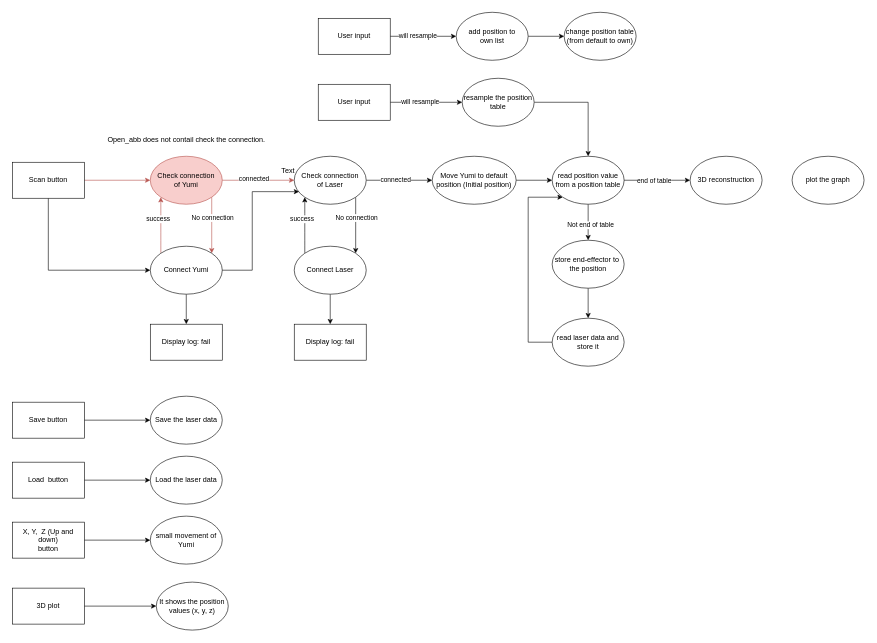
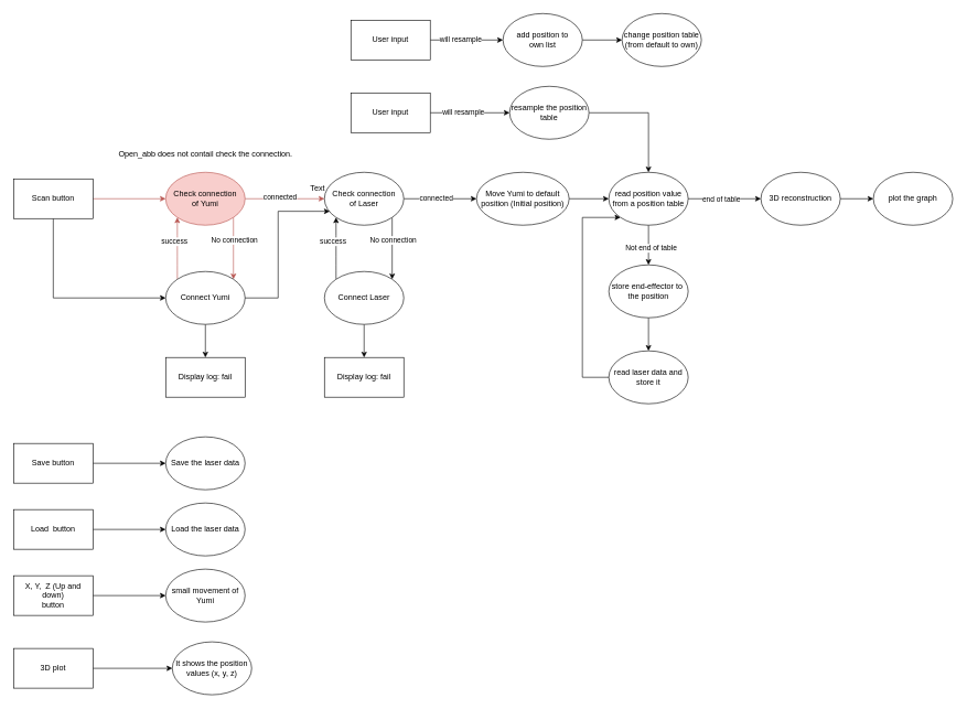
  <mxCell id="0" />
  <mxCell id="1" parent="0" />
  <mxCell id="2" style="edgeStyle=orthogonalEdgeStyle;rounded=0;orthogonalLoop=1;jettySize=auto;html=1;entryX=0;entryY=0.5;entryDx=0;entryDy=0;fillColor=#f8cecc;strokeColor=#b85450;" parent="1" source="4" target="9" edge="1"><mxGeometry relative="1" as="geometry" /></mxCell>
  <mxCell id="3" style="edgeStyle=orthogonalEdgeStyle;rounded=0;orthogonalLoop=1;jettySize=auto;html=1;entryX=0;entryY=0.5;entryDx=0;entryDy=0;exitX=0.5;exitY=1;exitDx=0;exitDy=0;" edge="1" parent="1" source="4" target="13"><mxGeometry relative="1" as="geometry"><mxPoint x="40" y="360" as="sourcePoint" /><mxPoint x="150" y="510" as="targetPoint" /></mxGeometry></mxCell>
  <mxCell id="4" value="Scan button" style="rounded=0;whiteSpace=wrap;html=1;" parent="1" vertex="1"><mxGeometry x="20" y="270" width="120" height="60" as="geometry" /></mxCell>
  <mxCell id="5" style="edgeStyle=orthogonalEdgeStyle;rounded=0;orthogonalLoop=1;jettySize=auto;html=1;exitX=1;exitY=1;exitDx=0;exitDy=0;entryX=1;entryY=0;entryDx=0;entryDy=0;fillColor=#f8cecc;strokeColor=#b85450;" parent="1" source="9" target="13" edge="1"><mxGeometry relative="1" as="geometry" /></mxCell>
  <mxCell id="6" value="No connection" style="edgeLabel;html=1;align=center;verticalAlign=middle;resizable=0;points=[];" parent="5" vertex="1" connectable="0"><mxGeometry x="-0.278" y="1" relative="1" as="geometry"><mxPoint as="offset" /></mxGeometry></mxCell>
  <mxCell id="7" style="edgeStyle=orthogonalEdgeStyle;rounded=0;orthogonalLoop=1;jettySize=auto;html=1;fillColor=#f8cecc;strokeColor=#b85450;" parent="1" source="9" target="19" edge="1"><mxGeometry relative="1" as="geometry" /></mxCell>
  <mxCell id="8" value="connected" style="edgeLabel;html=1;align=center;verticalAlign=middle;resizable=0;points=[];" parent="7" vertex="1" connectable="0"><mxGeometry x="-0.133" y="3" relative="1" as="geometry"><mxPoint as="offset" /></mxGeometry></mxCell>
  <mxCell id="9" value="Check connection&lt;br&gt;of Yumi" style="ellipse;whiteSpace=wrap;html=1;fillColor=#f8cecc;strokeColor=#b85450;" parent="1" vertex="1"><mxGeometry x="250" y="260" width="120" height="80" as="geometry" /></mxCell>
  <mxCell id="10" style="edgeStyle=orthogonalEdgeStyle;rounded=0;orthogonalLoop=1;jettySize=auto;html=1;exitX=0;exitY=0;exitDx=0;exitDy=0;entryX=0;entryY=1;entryDx=0;entryDy=0;curved=1;fillColor=#f8cecc;strokeColor=#b85450;" parent="1" source="13" target="9" edge="1"><mxGeometry relative="1" as="geometry" /></mxCell>
  <mxCell id="11" value="success" style="edgeLabel;html=1;align=center;verticalAlign=middle;resizable=0;points=[];" parent="10" vertex="1" connectable="0"><mxGeometry x="0.214" y="5" relative="1" as="geometry"><mxPoint as="offset" /></mxGeometry></mxCell>
  <mxCell id="12" style="edgeStyle=orthogonalEdgeStyle;rounded=0;orthogonalLoop=1;jettySize=auto;html=1;entryX=0.5;entryY=0;entryDx=0;entryDy=0;" parent="1" source="13" target="14" edge="1"><mxGeometry relative="1" as="geometry" /></mxCell>
  <mxCell id="13" value="Connect Yumi" style="ellipse;whiteSpace=wrap;html=1;" parent="1" vertex="1"><mxGeometry x="250" y="410" width="120" height="80" as="geometry" /></mxCell>
  <mxCell id="14" value="Display log: fail" style="rounded=0;whiteSpace=wrap;html=1;" parent="1" vertex="1"><mxGeometry x="250" y="540" width="120" height="60" as="geometry" /></mxCell>
  <mxCell id="15" style="edgeStyle=orthogonalEdgeStyle;rounded=0;orthogonalLoop=1;jettySize=auto;html=1;exitX=1;exitY=1;exitDx=0;exitDy=0;entryX=1;entryY=0;entryDx=0;entryDy=0;" parent="1" source="19" target="23" edge="1"><mxGeometry relative="1" as="geometry" /></mxCell>
  <mxCell id="16" value="No connection" style="edgeLabel;html=1;align=center;verticalAlign=middle;resizable=0;points=[];" parent="15" vertex="1" connectable="0"><mxGeometry x="-0.278" y="1" relative="1" as="geometry"><mxPoint as="offset" /></mxGeometry></mxCell>
  <mxCell id="17" style="edgeStyle=orthogonalEdgeStyle;rounded=0;orthogonalLoop=1;jettySize=auto;html=1;" parent="1" source="19" target="26" edge="1"><mxGeometry relative="1" as="geometry" /></mxCell>
  <mxCell id="18" value="connected" style="edgeLabel;html=1;align=center;verticalAlign=middle;resizable=0;points=[];" parent="17" vertex="1" connectable="0"><mxGeometry x="-0.125" y="1" relative="1" as="geometry"><mxPoint as="offset" /></mxGeometry></mxCell>
  <mxCell id="19" value="Check connection&lt;br&gt;of Laser" style="ellipse;whiteSpace=wrap;html=1;" parent="1" vertex="1"><mxGeometry x="490" y="260" width="120" height="80" as="geometry" /></mxCell>
  <mxCell id="20" style="edgeStyle=orthogonalEdgeStyle;rounded=0;orthogonalLoop=1;jettySize=auto;html=1;exitX=0;exitY=0;exitDx=0;exitDy=0;entryX=0;entryY=1;entryDx=0;entryDy=0;curved=1;" parent="1" source="23" target="19" edge="1"><mxGeometry relative="1" as="geometry" /></mxCell>
  <mxCell id="21" value="success" style="edgeLabel;html=1;align=center;verticalAlign=middle;resizable=0;points=[];" parent="20" vertex="1" connectable="0"><mxGeometry x="0.214" y="5" relative="1" as="geometry"><mxPoint as="offset" /></mxGeometry></mxCell>
  <mxCell id="22" style="edgeStyle=orthogonalEdgeStyle;rounded=0;orthogonalLoop=1;jettySize=auto;html=1;entryX=0.5;entryY=0;entryDx=0;entryDy=0;" parent="1" source="23" target="24" edge="1"><mxGeometry relative="1" as="geometry" /></mxCell>
  <mxCell id="23" value="Connect Laser" style="ellipse;whiteSpace=wrap;html=1;" parent="1" vertex="1"><mxGeometry x="490" y="410" width="120" height="80" as="geometry" /></mxCell>
  <mxCell id="24" value="Display log: fail" style="rounded=0;whiteSpace=wrap;html=1;" parent="1" vertex="1"><mxGeometry x="490" y="540" width="120" height="60" as="geometry" /></mxCell>
  <mxCell id="25" style="edgeStyle=orthogonalEdgeStyle;rounded=0;orthogonalLoop=1;jettySize=auto;html=1;exitX=1;exitY=0.5;exitDx=0;exitDy=0;" parent="1" source="26" target="29" edge="1"><mxGeometry relative="1" as="geometry" /></mxCell>
  <mxCell id="26" value="Move Yumi to default position (Initial position)" style="ellipse;whiteSpace=wrap;html=1;" parent="1" vertex="1"><mxGeometry x="720" y="260" width="140" height="80" as="geometry" /></mxCell>
  <mxCell id="27" style="edgeStyle=orthogonalEdgeStyle;rounded=0;orthogonalLoop=1;jettySize=auto;html=1;entryX=0.5;entryY=0;entryDx=0;entryDy=0;" parent="1" source="29" target="33" edge="1"><mxGeometry relative="1" as="geometry" /></mxCell>
  <mxCell id="28" value="Not end of table" style="edgeLabel;html=1;align=center;verticalAlign=middle;resizable=0;points=[];" parent="27" vertex="1" connectable="0"><mxGeometry x="0.133" y="3" relative="1" as="geometry"><mxPoint as="offset" /></mxGeometry></mxCell>
  <mxCell id="29" value="read position value from a position table" style="ellipse;whiteSpace=wrap;html=1;" parent="1" vertex="1"><mxGeometry x="920" y="260" width="120" height="80" as="geometry" /></mxCell>
  <mxCell id="30" style="edgeStyle=orthogonalEdgeStyle;rounded=0;orthogonalLoop=1;jettySize=auto;html=1;exitX=1;exitY=0.5;exitDx=0;exitDy=0;entryX=0;entryY=0.5;entryDx=0;entryDy=0;" parent="1" source="29" target="35" edge="1"><mxGeometry relative="1" as="geometry" /></mxCell>
  <mxCell id="31" value="end of table" style="edgeLabel;html=1;align=center;verticalAlign=middle;resizable=0;points=[];" parent="30" vertex="1" connectable="0"><mxGeometry x="-0.425" y="2" relative="1" as="geometry"><mxPoint x="17" y="2" as="offset" /></mxGeometry></mxCell>
  <mxCell id="32" style="edgeStyle=orthogonalEdgeStyle;rounded=0;orthogonalLoop=1;jettySize=auto;html=1;entryX=0.5;entryY=0;entryDx=0;entryDy=0;" parent="1" source="33" target="37" edge="1"><mxGeometry relative="1" as="geometry" /></mxCell>
  <mxCell id="33" value="store end-effector to&amp;nbsp; the position" style="ellipse;whiteSpace=wrap;html=1;" parent="1" vertex="1"><mxGeometry x="920" y="400" width="120" height="80" as="geometry" /></mxCell>
+ <mxCell id="34" style="edgeStyle=orthogonalEdgeStyle;rounded=0;orthogonalLoop=1;jettySize=auto;html=1;" parent="1" source="35" target="49" edge="1"><mxGeometry relative="1" as="geometry" /></mxCell>
  <mxCell id="35" value="3D reconstruction" style="ellipse;whiteSpace=wrap;html=1;" parent="1" vertex="1"><mxGeometry x="1150" y="260" width="120" height="80" as="geometry" /></mxCell>
  <mxCell id="36" style="edgeStyle=orthogonalEdgeStyle;rounded=0;orthogonalLoop=1;jettySize=auto;html=1;entryX=0;entryY=1;entryDx=0;entryDy=0;" parent="1" source="37" target="29" edge="1"><mxGeometry relative="1" as="geometry"><Array as="points"><mxPoint x="880" y="570" /><mxPoint x="880" y="328" /></Array></mxGeometry></mxCell>
  <mxCell id="37" value="read laser data and store it" style="ellipse;whiteSpace=wrap;html=1;" parent="1" vertex="1"><mxGeometry x="920" y="530" width="120" height="80" as="geometry" /></mxCell>
  <mxCell id="38" style="edgeStyle=orthogonalEdgeStyle;rounded=0;orthogonalLoop=1;jettySize=auto;html=1;entryX=0;entryY=0.5;entryDx=0;entryDy=0;" parent="1" source="40" target="42" edge="1"><mxGeometry relative="1" as="geometry" /></mxCell>
  <mxCell id="39" value="will resample" style="edgeLabel;html=1;align=center;verticalAlign=middle;resizable=0;points=[];" parent="38" vertex="1" connectable="0"><mxGeometry x="-0.186" y="2" relative="1" as="geometry"><mxPoint as="offset" /></mxGeometry></mxCell>
  <mxCell id="40" value="User input" style="rounded=0;whiteSpace=wrap;html=1;" parent="1" vertex="1"><mxGeometry x="530" y="140" width="120" height="60" as="geometry" /></mxCell>
  <mxCell id="41" style="edgeStyle=orthogonalEdgeStyle;rounded=0;orthogonalLoop=1;jettySize=auto;html=1;entryX=0.5;entryY=0;entryDx=0;entryDy=0;" parent="1" source="42" target="29" edge="1"><mxGeometry relative="1" as="geometry"><mxPoint x="980" y="160" as="targetPoint" /><Array as="points"><mxPoint x="980" y="170" /></Array></mxGeometry></mxCell>
  <mxCell id="42" value="resample the position table" style="ellipse;whiteSpace=wrap;html=1;" parent="1" vertex="1"><mxGeometry x="770" y="130" width="120" height="80" as="geometry" /></mxCell>
  <mxCell id="43" style="edgeStyle=orthogonalEdgeStyle;rounded=0;orthogonalLoop=1;jettySize=auto;html=1;entryX=0;entryY=0.5;entryDx=0;entryDy=0;" parent="1" source="45" target="47" edge="1"><mxGeometry relative="1" as="geometry" /></mxCell>
  <mxCell id="44" value="will resample" style="edgeLabel;html=1;align=center;verticalAlign=middle;resizable=0;points=[];" parent="43" vertex="1" connectable="0"><mxGeometry x="-0.186" y="2" relative="1" as="geometry"><mxPoint as="offset" /></mxGeometry></mxCell>
  <mxCell id="45" value="User input" style="rounded=0;whiteSpace=wrap;html=1;" parent="1" vertex="1"><mxGeometry x="530" y="30" width="120" height="60" as="geometry" /></mxCell>
  <mxCell id="46" style="edgeStyle=orthogonalEdgeStyle;rounded=0;orthogonalLoop=1;jettySize=auto;html=1;entryX=0;entryY=0.5;entryDx=0;entryDy=0;" parent="1" source="47" target="48" edge="1"><mxGeometry relative="1" as="geometry" /></mxCell>
  <mxCell id="47" value="add position to &lt;br&gt;own list" style="ellipse;whiteSpace=wrap;html=1;" parent="1" vertex="1"><mxGeometry x="760" y="20" width="120" height="80" as="geometry" /></mxCell>
  <mxCell id="48" value="change position table&lt;br&gt;(from default to own)" style="ellipse;whiteSpace=wrap;html=1;" parent="1" vertex="1"><mxGeometry x="940" y="20" width="120" height="80" as="geometry" /></mxCell>
  <mxCell id="49" value="plot the graph" style="ellipse;whiteSpace=wrap;html=1;" parent="1" vertex="1"><mxGeometry x="1320" y="260" width="120" height="80" as="geometry" /></mxCell>
  <mxCell id="50" style="edgeStyle=orthogonalEdgeStyle;rounded=0;orthogonalLoop=1;jettySize=auto;html=1;" parent="1" source="51" target="52" edge="1"><mxGeometry relative="1" as="geometry" /></mxCell>
  <mxCell id="51" value="Save button" style="rounded=0;whiteSpace=wrap;html=1;" parent="1" vertex="1"><mxGeometry x="20" y="670" width="120" height="60" as="geometry" /></mxCell>
  <mxCell id="52" value="Save the laser data" style="ellipse;whiteSpace=wrap;html=1;" parent="1" vertex="1"><mxGeometry x="250" y="660" width="120" height="80" as="geometry" /></mxCell>
  <mxCell id="53" style="edgeStyle=orthogonalEdgeStyle;rounded=0;orthogonalLoop=1;jettySize=auto;html=1;" parent="1" source="54" target="55" edge="1"><mxGeometry relative="1" as="geometry" /></mxCell>
  <mxCell id="54" value="Load&amp;nbsp; button" style="rounded=0;whiteSpace=wrap;html=1;" parent="1" vertex="1"><mxGeometry x="20" y="770" width="120" height="60" as="geometry" /></mxCell>
  <mxCell id="55" value="Load the laser data" style="ellipse;whiteSpace=wrap;html=1;" parent="1" vertex="1"><mxGeometry x="250" y="760" width="120" height="80" as="geometry" /></mxCell>
  <mxCell id="56" style="edgeStyle=orthogonalEdgeStyle;rounded=0;orthogonalLoop=1;jettySize=auto;html=1;" parent="1" source="57" target="58" edge="1"><mxGeometry relative="1" as="geometry" /></mxCell>
  <mxCell id="57" value="X, Y,&amp;nbsp; Z (Up and down)&lt;br&gt;button&lt;br&gt; " style="rounded=0;whiteSpace=wrap;html=1;" parent="1" vertex="1"><mxGeometry x="20" y="870" width="120" height="60" as="geometry" /></mxCell>
  <mxCell id="58" value="small movement of Yumi" style="ellipse;whiteSpace=wrap;html=1;" parent="1" vertex="1"><mxGeometry x="250" y="860" width="120" height="80" as="geometry" /></mxCell>
  <mxCell id="59" style="edgeStyle=orthogonalEdgeStyle;rounded=0;orthogonalLoop=1;jettySize=auto;html=1;entryX=0;entryY=0.5;entryDx=0;entryDy=0;" parent="1" source="60" target="61" edge="1"><mxGeometry relative="1" as="geometry" /></mxCell>
  <mxCell id="60" value="3D plot " style="rounded=0;whiteSpace=wrap;html=1;" parent="1" vertex="1"><mxGeometry x="20" y="980" width="120" height="60" as="geometry" /></mxCell>
  <mxCell id="61" value="It shows the position values (x, y, z)" style="ellipse;whiteSpace=wrap;html=1;" parent="1" vertex="1"><mxGeometry x="260" y="970" width="120" height="80" as="geometry" /></mxCell>
  <mxCell id="62" value="Text" style="text;html=1;strokeColor=none;fillColor=none;align=center;verticalAlign=middle;whiteSpace=wrap;rounded=0;" vertex="1" parent="1"><mxGeometry x="450" y="270" width="60" height="30" as="geometry" /></mxCell>
  <mxCell id="63" value="Open_abb does not contail check the connection." style="text;html=1;align=center;verticalAlign=middle;resizable=0;points=[];autosize=1;strokeColor=none;fillColor=none;" vertex="1" parent="1"><mxGeometry x="170" y="218" width="280" height="30" as="geometry" /></mxCell>
  <mxCell id="64" style="edgeStyle=orthogonalEdgeStyle;rounded=0;orthogonalLoop=1;jettySize=auto;html=1;entryX=0.067;entryY=0.738;entryDx=0;entryDy=0;entryPerimeter=0;" edge="1" parent="1" source="13" target="19"><mxGeometry relative="1" as="geometry"><Array as="points"><mxPoint x="420" y="450" /><mxPoint x="420" y="319" /></Array></mxGeometry></mxCell>
